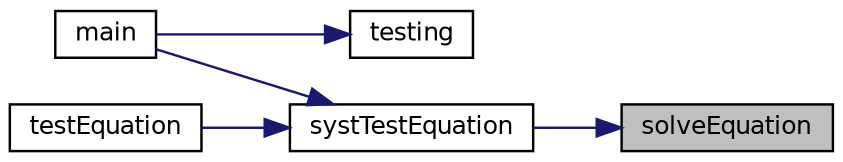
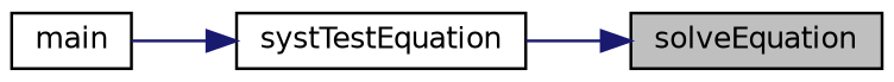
  digraph {
    rankdir=RL
    node [color=black fillcolor=white fontname=Helvetica fontsize=10 shape=record style=filled]
    edge [color=midnightblue dir=back fontname=Helvetica fontsize=10 labelfontname=Helvetica labelfontsize=10 style=solid]
    n1 [fillcolor=grey75 fontcolor=black height=0.2 label=solveEquation width=0.4]
    n2 [height=0.2 label=systTestEquation width=0.4]
    n3 [height=0.2 label=main width=0.4]
-   n4 [height=0.2 label=testEquation width=0.4]
-   n5 [height=0.2 label=testing width=0.4]
    n1 -> n2
    n2 -> n3
-   n2 -> n4
-   n5 -> n3
  }
